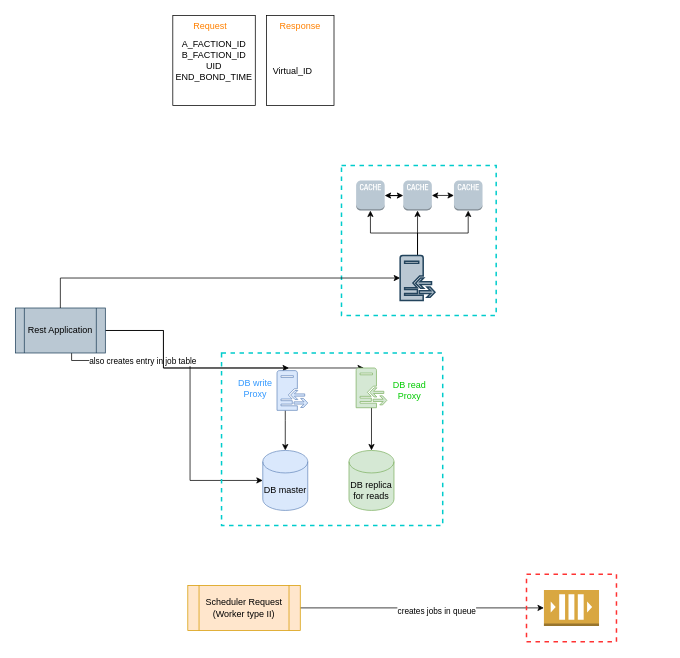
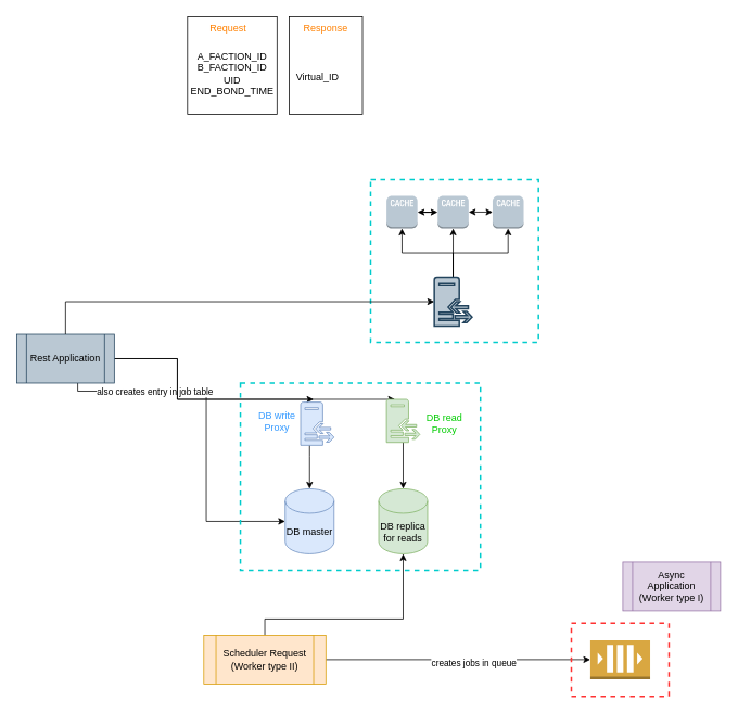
  <mxCell id="0" />
  <mxCell id="1" parent="0" />
  <mxCell id="2" value="" style="rounded=0;whiteSpace=wrap;html=1;dashed=1;strokeColor=#00CCCC;strokeWidth=2;fontColor=#000000;fillColor=none;" parent="1" vertex="1"><mxGeometry x="455" y="220" width="206.32" height="200" as="geometry" /></mxCell>
  <mxCell id="3" value="" style="rounded=0;whiteSpace=wrap;html=1;fillColor=none;" parent="1" vertex="1"><mxGeometry x="230" y="20" width="110" height="120" as="geometry" /></mxCell>
- <mxCell id="4" value="A_FACTION_ID&lt;br&gt;B_FACTION_ID&lt;br&gt;UID&lt;br&gt;END_BOND_TIME" style="text;html=1;strokeColor=none;fillColor=none;align=center;verticalAlign=middle;whiteSpace=wrap;rounded=0;" parent="1" vertex="1"><mxGeometry x="240" y="50" width="90" height="60" as="geometry" /></mxCell>
+ <mxCell id="4" value="A_FACTION_ID&lt;br&gt;B_FACTION_ID&lt;br&gt;UID&lt;br&gt;END_BOND_TIME" style="text;html=1;strokeColor=none;fillColor=none;align=center;verticalAlign=middle;whiteSpace=wrap;rounded=0;" parent="1" vertex="1"><mxGeometry x="240" y="60" width="90" height="60" as="geometry" /></mxCell>
  <mxCell id="5" value="Virtual_ID" style="text;html=1;strokeColor=none;fillColor=none;align=center;verticalAlign=middle;whiteSpace=wrap;rounded=0;" parent="1" vertex="1"><mxGeometry x="360" y="80" width="60" height="30" as="geometry" /></mxCell>
  <mxCell id="6" value="" style="rounded=0;whiteSpace=wrap;html=1;fillColor=none;" parent="1" vertex="1"><mxGeometry x="355" y="20" width="90" height="120" as="geometry" /></mxCell>
  <mxCell id="7" style="edgeStyle=orthogonalEdgeStyle;rounded=0;orthogonalLoop=1;jettySize=auto;html=1;entryX=0;entryY=0.5;entryDx=0;entryDy=0;entryPerimeter=0;fontColor=#000000;" parent="1" source="11" target="12" edge="1"><mxGeometry relative="1" as="geometry"><Array as="points"><mxPoint x="95" y="480" /><mxPoint x="253" y="480" /><mxPoint x="253" y="640" /></Array></mxGeometry></mxCell>
  <mxCell id="8" value="also creates entry in job table" style="edgeLabel;html=1;align=center;verticalAlign=middle;resizable=0;points=[];fontColor=#000000;" parent="7" vertex="1" connectable="0"><mxGeometry x="-0.511" relative="1" as="geometry"><mxPoint as="offset" /></mxGeometry></mxCell>
  <mxCell id="9" style="edgeStyle=orthogonalEdgeStyle;rounded=0;orthogonalLoop=1;jettySize=auto;html=1;entryX=0.644;entryY=0.087;entryDx=0;entryDy=0;entryPerimeter=0;strokeColor=#000000;fontColor=#000000;startArrow=none;startFill=0;endArrow=classic;endFill=1;" parent="1" source="11" target="30" edge="1"><mxGeometry relative="1" as="geometry" /></mxCell>
  <mxCell id="10" style="edgeStyle=orthogonalEdgeStyle;rounded=0;orthogonalLoop=1;jettySize=auto;html=1;entryX=0.305;entryY=0.087;entryDx=0;entryDy=0;entryPerimeter=0;strokeColor=#000000;fontColor=#000000;startArrow=none;startFill=0;endArrow=classic;endFill=1;" parent="1" source="11" target="30" edge="1"><mxGeometry relative="1" as="geometry" /></mxCell>
  <mxCell id="11" value="Rest Application" style="shape=process;whiteSpace=wrap;html=1;backgroundOutline=1;fillColor=#bac8d3;strokeColor=#23445d;" parent="1" vertex="1"><mxGeometry x="20" y="410" width="120" height="60" as="geometry" /></mxCell>
  <mxCell id="12" value="DB master" style="shape=cylinder3;whiteSpace=wrap;html=1;boundedLbl=1;backgroundOutline=1;size=15;fillColor=#dae8fc;strokeColor=#6c8ebf;" parent="1" vertex="1"><mxGeometry x="350" y="600" width="60" height="80" as="geometry" /></mxCell>
  <mxCell id="13" value="DB replica&lt;br&gt;for reads" style="shape=cylinder3;whiteSpace=wrap;html=1;boundedLbl=1;backgroundOutline=1;size=15;fillColor=#d5e8d4;strokeColor=#82b366;" parent="1" vertex="1"><mxGeometry x="465" y="600" width="60" height="80" as="geometry" /></mxCell>
  <mxCell id="14" style="edgeStyle=orthogonalEdgeStyle;rounded=0;orthogonalLoop=1;jettySize=auto;html=1;" parent="1" source="15" target="12" edge="1"><mxGeometry relative="1" as="geometry"><Array as="points"><mxPoint x="380" y="560" /><mxPoint x="380" y="560" /></Array></mxGeometry></mxCell>
  <mxCell id="15" value="" style="sketch=0;pointerEvents=1;shadow=0;dashed=0;html=1;strokeColor=#6c8ebf;fillColor=#dae8fc;labelPosition=center;verticalLabelPosition=bottom;verticalAlign=top;outlineConnect=0;align=center;shape=mxgraph.office.servers.reverse_proxy;" parent="1" vertex="1"><mxGeometry x="369" y="493.5" width="41" height="53" as="geometry" /></mxCell>
  <mxCell id="16" value="Response" style="text;html=1;strokeColor=none;fillColor=none;align=center;verticalAlign=middle;whiteSpace=wrap;rounded=0;fontColor=#FF8000;" parent="1" vertex="1"><mxGeometry x="370" y="20" width="60" height="30" as="geometry" /></mxCell>
  <mxCell id="17" value="Request" style="text;html=1;strokeColor=none;fillColor=none;align=center;verticalAlign=middle;whiteSpace=wrap;rounded=0;fontColor=#FF8000;" parent="1" vertex="1"><mxGeometry x="250" y="20" width="60" height="30" as="geometry" /></mxCell>
  <mxCell id="18" value="DB write Proxy" style="text;html=1;strokeColor=none;fillColor=none;align=center;verticalAlign=middle;whiteSpace=wrap;rounded=0;fontColor=#3399FF;" parent="1" vertex="1"><mxGeometry x="310" y="501.5" width="60" height="30" as="geometry" /></mxCell>
  <mxCell id="19" style="edgeStyle=orthogonalEdgeStyle;rounded=0;orthogonalLoop=1;jettySize=auto;html=1;fontColor=#FF8000;" parent="1" source="20" target="13" edge="1"><mxGeometry relative="1" as="geometry" /></mxCell>
  <mxCell id="20" value="" style="sketch=0;pointerEvents=1;shadow=0;dashed=0;html=1;strokeColor=#82b366;fillColor=#d5e8d4;labelPosition=center;verticalLabelPosition=bottom;verticalAlign=top;outlineConnect=0;align=center;shape=mxgraph.office.servers.reverse_proxy;" parent="1" vertex="1"><mxGeometry x="474.5" y="490" width="41" height="53" as="geometry" /></mxCell>
  <mxCell id="21" value="DB read Proxy" style="text;html=1;strokeColor=none;fillColor=none;align=center;verticalAlign=middle;whiteSpace=wrap;rounded=0;fontColor=#00CC00;" parent="1" vertex="1"><mxGeometry x="515.5" y="505" width="60" height="30" as="geometry" /></mxCell>
  <mxCell id="22" style="edgeStyle=orthogonalEdgeStyle;rounded=0;orthogonalLoop=1;jettySize=auto;html=1;entryX=0;entryY=0.5;entryDx=0;entryDy=0;entryPerimeter=0;strokeColor=#000000;fontColor=#000000;startArrow=classic;startFill=1;endArrow=classic;endFill=1;" parent="1" source="23" target="32" edge="1"><mxGeometry relative="1" as="geometry" /></mxCell>
  <mxCell id="23" value="" style="outlineConnect=0;dashed=0;verticalLabelPosition=bottom;verticalAlign=top;align=center;html=1;shape=mxgraph.aws3.cache_node;fillColor=#bac8d3;strokeColor=#23445d;" parent="1" vertex="1"><mxGeometry x="474.5" y="240" width="38.1" height="40" as="geometry" /></mxCell>
+ <mxCell id="24" value="Async Application (Worker type I)" style="shape=process;whiteSpace=wrap;html=1;backgroundOutline=1;fillColor=#e1d5e7;strokeColor=#9673a6;" parent="1" vertex="1"><mxGeometry x="765" y="690" width="120" height="60" as="geometry" /></mxCell>
+ <mxCell id="25" style="edgeStyle=orthogonalEdgeStyle;rounded=0;orthogonalLoop=1;jettySize=auto;html=1;fontColor=#000000;" parent="1" source="28" target="13" edge="1"><mxGeometry relative="1" as="geometry"><Array as="points"><mxPoint x="325" y="760" /><mxPoint x="495" y="760" /></Array></mxGeometry></mxCell>
  <mxCell id="26" style="edgeStyle=orthogonalEdgeStyle;rounded=0;orthogonalLoop=1;jettySize=auto;html=1;fontColor=#000000;entryX=0;entryY=0.5;entryDx=0;entryDy=0;entryPerimeter=0;" parent="1" source="28" target="29" edge="1"><mxGeometry relative="1" as="geometry"><mxPoint x="625" y="770" as="targetPoint" /></mxGeometry></mxCell>
  <mxCell id="27" value="creates jobs in queue" style="edgeLabel;html=1;align=center;verticalAlign=middle;resizable=0;points=[];fontColor=#000000;" parent="26" vertex="1" connectable="0"><mxGeometry x="0.115" y="-3" relative="1" as="geometry"><mxPoint as="offset" /></mxGeometry></mxCell>
  <mxCell id="28" value="Scheduler Request (Worker type II)" style="shape=process;whiteSpace=wrap;html=1;backgroundOutline=1;fillColor=#ffe6cc;strokeColor=#d79b00;" parent="1" vertex="1"><mxGeometry x="250" y="780" width="150" height="60" as="geometry" /></mxCell>
  <mxCell id="29" value="" style="outlineConnect=0;dashed=0;verticalLabelPosition=bottom;verticalAlign=top;align=center;html=1;shape=mxgraph.aws3.queue;fillColor=#D9A741;gradientColor=none;fontColor=#000000;" parent="1" vertex="1"><mxGeometry x="725" y="786" width="73.5" height="48" as="geometry" /></mxCell>
  <mxCell id="30" value="" style="rounded=0;whiteSpace=wrap;html=1;fontColor=#000000;fillColor=none;dashed=1;strokeColor=#00CCCC;strokeWidth=2;" parent="1" vertex="1"><mxGeometry x="295" y="470" width="295" height="230" as="geometry" /></mxCell>
  <mxCell id="31" value="" style="rounded=0;whiteSpace=wrap;html=1;dashed=1;strokeColor=#FF3333;strokeWidth=2;fontColor=#000000;fillColor=none;" parent="1" vertex="1"><mxGeometry x="701.75" y="765" width="120" height="90" as="geometry" /></mxCell>
  <mxCell id="32" value="" style="outlineConnect=0;dashed=0;verticalLabelPosition=bottom;verticalAlign=top;align=center;html=1;shape=mxgraph.aws3.cache_node;fillColor=#bac8d3;strokeColor=#23445d;" parent="1" vertex="1"><mxGeometry x="537.4" y="240" width="38.1" height="40" as="geometry" /></mxCell>
  <mxCell id="33" value="" style="outlineConnect=0;dashed=0;verticalLabelPosition=bottom;verticalAlign=top;align=center;html=1;shape=mxgraph.aws3.cache_node;fillColor=#bac8d3;strokeColor=#23445d;" parent="1" vertex="1"><mxGeometry x="605" y="240" width="38.1" height="40" as="geometry" /></mxCell>
  <mxCell id="34" style="edgeStyle=orthogonalEdgeStyle;rounded=0;orthogonalLoop=1;jettySize=auto;html=1;strokeColor=#000000;fontColor=#000000;startArrow=classic;startFill=1;endArrow=none;endFill=0;" parent="1" source="38" target="11" edge="1"><mxGeometry relative="1" as="geometry"><mxPoint x="543.7" y="355.034" as="sourcePoint" /></mxGeometry></mxCell>
  <mxCell id="35" style="edgeStyle=orthogonalEdgeStyle;rounded=0;orthogonalLoop=1;jettySize=auto;html=1;entryX=0.5;entryY=1;entryDx=0;entryDy=0;entryPerimeter=0;strokeColor=#000000;strokeWidth=1;fontColor=#000000;startArrow=none;startFill=0;endArrow=classic;endFill=1;" parent="1" source="38" target="23" edge="1"><mxGeometry relative="1" as="geometry"><Array as="points"><mxPoint x="556" y="310" /><mxPoint x="494" y="310" /></Array></mxGeometry></mxCell>
  <mxCell id="36" style="edgeStyle=orthogonalEdgeStyle;rounded=0;orthogonalLoop=1;jettySize=auto;html=1;entryX=0.5;entryY=1;entryDx=0;entryDy=0;entryPerimeter=0;strokeColor=#000000;strokeWidth=1;fontColor=#000000;startArrow=none;startFill=0;endArrow=classic;endFill=1;" parent="1" source="38" target="32" edge="1"><mxGeometry relative="1" as="geometry" /></mxCell>
  <mxCell id="37" style="edgeStyle=orthogonalEdgeStyle;rounded=0;orthogonalLoop=1;jettySize=auto;html=1;strokeColor=#000000;strokeWidth=1;fontColor=#000000;startArrow=none;startFill=0;endArrow=classic;endFill=1;" parent="1" source="38" target="33" edge="1"><mxGeometry relative="1" as="geometry"><Array as="points"><mxPoint x="556" y="310" /><mxPoint x="624" y="310" /></Array></mxGeometry></mxCell>
  <mxCell id="38" value="" style="sketch=0;pointerEvents=1;shadow=0;dashed=0;html=1;strokeColor=#23445d;fillColor=#bac8d3;labelPosition=center;verticalLabelPosition=bottom;verticalAlign=top;outlineConnect=0;align=center;shape=mxgraph.office.servers.reverse_proxy;strokeWidth=2;" parent="1" vertex="1"><mxGeometry x="533.24" y="340" width="46.42" height="60" as="geometry" /></mxCell>
  <mxCell id="39" style="edgeStyle=orthogonalEdgeStyle;rounded=0;orthogonalLoop=1;jettySize=auto;html=1;entryX=0;entryY=0.5;entryDx=0;entryDy=0;entryPerimeter=0;strokeColor=#000000;fontColor=#000000;startArrow=classic;startFill=1;endArrow=classic;endFill=1;" parent="1" target="33" edge="1"><mxGeometry relative="1" as="geometry"><mxPoint x="575.5" y="259.86" as="sourcePoint" /><mxPoint x="600.3" y="259.86" as="targetPoint" /><Array as="points" /></mxGeometry></mxCell>
